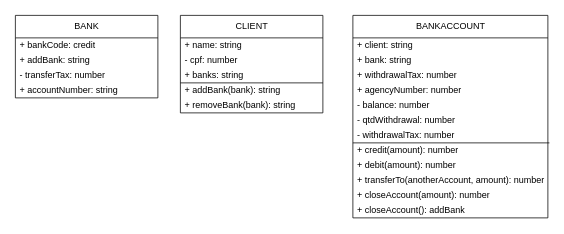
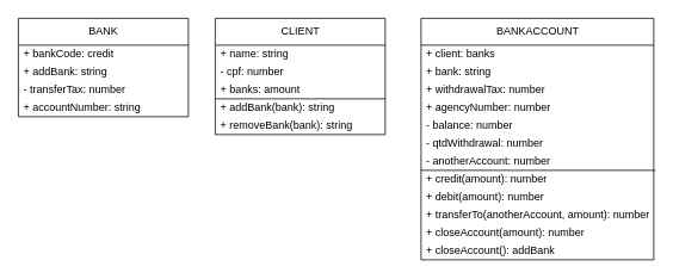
  <mxCell id="0" />
  <mxCell id="1" parent="0" />
  <mxCell id="2" value="BANK" style="swimlane;fontStyle=0;align=center;verticalAlign=top;childLayout=stackLayout;horizontal=1;startSize=30;horizontalStack=0;resizeParent=1;resizeParentMax=0;resizeLast=0;collapsible=0;marginBottom=0;html=1;" vertex="1" parent="1"><mxGeometry x="20" y="20" width="190" height="110" as="geometry" /></mxCell>
  <mxCell id="3" value="+ bankCode: credit" style="text;html=1;strokeColor=none;fillColor=none;align=left;verticalAlign=middle;spacingLeft=4;spacingRight=4;overflow=hidden;rotatable=0;points=[[0,0.5],[1,0.5]];portConstraint=eastwest;" vertex="1" parent="2"><mxGeometry y="30" width="190" height="20" as="geometry" /></mxCell>
  <mxCell id="4" value="+ addBank: string" style="text;html=1;strokeColor=none;fillColor=none;align=left;verticalAlign=middle;spacingLeft=4;spacingRight=4;overflow=hidden;rotatable=0;points=[[0,0.5],[1,0.5]];portConstraint=eastwest;" vertex="1" parent="2"><mxGeometry y="50" width="190" height="20" as="geometry" /></mxCell>
  <mxCell id="5" value="- transferTax: number" style="text;html=1;strokeColor=none;fillColor=none;align=left;verticalAlign=middle;spacingLeft=4;spacingRight=4;overflow=hidden;rotatable=0;points=[[0,0.5],[1,0.5]];portConstraint=eastwest;" vertex="1" parent="2"><mxGeometry y="70" width="190" height="20" as="geometry" /></mxCell>
  <mxCell id="6" value="+ accountNumber: string" style="text;html=1;strokeColor=none;fillColor=none;align=left;verticalAlign=middle;spacingLeft=4;spacingRight=4;overflow=hidden;rotatable=0;points=[[0,0.5],[1,0.5]];portConstraint=eastwest;" vertex="1" parent="2"><mxGeometry y="90" width="190" height="20" as="geometry" /></mxCell>
  <mxCell id="7" value="CLIENT" style="swimlane;fontStyle=0;align=center;verticalAlign=top;childLayout=stackLayout;horizontal=1;startSize=30;horizontalStack=0;resizeParent=1;resizeParentMax=0;resizeLast=0;collapsible=0;marginBottom=0;html=1;" vertex="1" parent="1"><mxGeometry x="240" y="20" width="190" height="130" as="geometry" /></mxCell>
  <mxCell id="8" value="+ name: string" style="text;html=1;strokeColor=none;fillColor=none;align=left;verticalAlign=middle;spacingLeft=4;spacingRight=4;overflow=hidden;rotatable=0;points=[[0,0.5],[1,0.5]];portConstraint=eastwest;" vertex="1" parent="7"><mxGeometry y="30" width="190" height="20" as="geometry" /></mxCell>
  <mxCell id="9" value="- cpf: number" style="text;html=1;strokeColor=none;fillColor=none;align=left;verticalAlign=middle;spacingLeft=4;spacingRight=4;overflow=hidden;rotatable=0;points=[[0,0.5],[1,0.5]];portConstraint=eastwest;" vertex="1" parent="7"><mxGeometry y="50" width="190" height="20" as="geometry" /></mxCell>
- <mxCell id="10" value="+ banks: string" style="text;html=1;strokeColor=none;fillColor=none;align=left;verticalAlign=middle;spacingLeft=4;spacingRight=4;overflow=hidden;rotatable=0;points=[[0,0.5],[1,0.5]];portConstraint=eastwest;" vertex="1" parent="7"><mxGeometry y="70" width="190" height="20" as="geometry" /></mxCell>
+ <mxCell id="10" value="+ banks: amount" style="text;html=1;strokeColor=none;fillColor=none;align=left;verticalAlign=middle;spacingLeft=4;spacingRight=4;overflow=hidden;rotatable=0;points=[[0,0.5],[1,0.5]];portConstraint=eastwest;" vertex="1" parent="7"><mxGeometry y="70" width="190" height="20" as="geometry" /></mxCell>
  <mxCell id="11" value="" style="endArrow=none;html=1;entryX=1;entryY=0;entryDx=0;entryDy=0;entryPerimeter=0;" edge="1" parent="7" target="12"><mxGeometry width="50" height="50" relative="1" as="geometry"><mxPoint y="90" as="sourcePoint" /><mxPoint x="80" y="90" as="targetPoint" /></mxGeometry></mxCell>
  <mxCell id="12" value="+ addBank(bank): string" style="text;html=1;strokeColor=none;fillColor=none;align=left;verticalAlign=middle;spacingLeft=4;spacingRight=4;overflow=hidden;rotatable=0;points=[[0,0.5],[1,0.5]];portConstraint=eastwest;" vertex="1" parent="7"><mxGeometry y="90" width="190" height="20" as="geometry" /></mxCell>
  <mxCell id="13" value="+ removeBank(bank): string" style="text;html=1;strokeColor=none;fillColor=none;align=left;verticalAlign=middle;spacingLeft=4;spacingRight=4;overflow=hidden;rotatable=0;points=[[0,0.5],[1,0.5]];portConstraint=eastwest;" vertex="1" parent="7"><mxGeometry y="110" width="190" height="20" as="geometry" /></mxCell>
  <mxCell id="14" value="BANKACCOUNT" style="swimlane;fontStyle=0;align=center;verticalAlign=top;childLayout=stackLayout;horizontal=1;startSize=30;horizontalStack=0;resizeParent=1;resizeParentMax=0;resizeLast=0;collapsible=0;marginBottom=0;html=1;" vertex="1" parent="1"><mxGeometry x="470" y="20" width="260" height="270" as="geometry" /></mxCell>
- <mxCell id="15" value="+ client: string" style="text;html=1;strokeColor=none;fillColor=none;align=left;verticalAlign=middle;spacingLeft=4;spacingRight=4;overflow=hidden;rotatable=0;points=[[0,0.5],[1,0.5]];portConstraint=eastwest;" vertex="1" parent="14"><mxGeometry y="30" width="260" height="20" as="geometry" /></mxCell>
+ <mxCell id="15" value="+ client: banks" style="text;html=1;strokeColor=none;fillColor=none;align=left;verticalAlign=middle;spacingLeft=4;spacingRight=4;overflow=hidden;rotatable=0;points=[[0,0.5],[1,0.5]];portConstraint=eastwest;" vertex="1" parent="14"><mxGeometry y="30" width="260" height="20" as="geometry" /></mxCell>
  <mxCell id="16" value="+ bank: string" style="text;html=1;strokeColor=none;fillColor=none;align=left;verticalAlign=middle;spacingLeft=4;spacingRight=4;overflow=hidden;rotatable=0;points=[[0,0.5],[1,0.5]];portConstraint=eastwest;" vertex="1" parent="14"><mxGeometry y="50" width="260" height="20" as="geometry" /></mxCell>
  <mxCell id="17" value="+ withdrawalTax: number" style="text;html=1;strokeColor=none;fillColor=none;align=left;verticalAlign=middle;spacingLeft=4;spacingRight=4;overflow=hidden;rotatable=0;points=[[0,0.5],[1,0.5]];portConstraint=eastwest;" vertex="1" parent="14"><mxGeometry y="70" width="260" height="20" as="geometry" /></mxCell>
  <mxCell id="18" value="+ agencyNumber: number" style="text;html=1;strokeColor=none;fillColor=none;align=left;verticalAlign=middle;spacingLeft=4;spacingRight=4;overflow=hidden;rotatable=0;points=[[0,0.5],[1,0.5]];portConstraint=eastwest;" vertex="1" parent="14"><mxGeometry y="90" width="260" height="20" as="geometry" /></mxCell>
  <mxCell id="19" value="- balance: number" style="text;html=1;strokeColor=none;fillColor=none;align=left;verticalAlign=middle;spacingLeft=4;spacingRight=4;overflow=hidden;rotatable=0;points=[[0,0.5],[1,0.5]];portConstraint=eastwest;" vertex="1" parent="14"><mxGeometry y="110" width="260" height="20" as="geometry" /></mxCell>
  <mxCell id="20" value="- qtdWithdrawal: number" style="text;html=1;strokeColor=none;fillColor=none;align=left;verticalAlign=middle;spacingLeft=4;spacingRight=4;overflow=hidden;rotatable=0;points=[[0,0.5],[1,0.5]];portConstraint=eastwest;" vertex="1" parent="14"><mxGeometry y="130" width="260" height="20" as="geometry" /></mxCell>
- <mxCell id="21" value="- withdrawalTax: number" style="text;html=1;strokeColor=none;fillColor=none;align=left;verticalAlign=middle;spacingLeft=4;spacingRight=4;overflow=hidden;rotatable=0;points=[[0,0.5],[1,0.5]];portConstraint=eastwest;" vertex="1" parent="14"><mxGeometry y="150" width="260" height="20" as="geometry" /></mxCell>
+ <mxCell id="21" value="- anotherAccount: number" style="text;html=1;strokeColor=none;fillColor=none;align=left;verticalAlign=middle;spacingLeft=4;spacingRight=4;overflow=hidden;rotatable=0;points=[[0,0.5],[1,0.5]];portConstraint=eastwest;" vertex="1" parent="14"><mxGeometry y="150" width="260" height="20" as="geometry" /></mxCell>
  <mxCell id="22" value="" style="endArrow=none;html=1;entryX=1.008;entryY=0;entryDx=0;entryDy=0;entryPerimeter=0;" edge="1" parent="14" target="23"><mxGeometry width="50" height="50" relative="1" as="geometry"><mxPoint y="170" as="sourcePoint" /><mxPoint x="170" y="170" as="targetPoint" /></mxGeometry></mxCell>
  <mxCell id="23" value="+ credit(amount): number" style="text;html=1;strokeColor=none;fillColor=none;align=left;verticalAlign=middle;spacingLeft=4;spacingRight=4;overflow=hidden;rotatable=0;points=[[0,0.5],[1,0.5]];portConstraint=eastwest;" vertex="1" parent="14"><mxGeometry y="170" width="260" height="20" as="geometry" /></mxCell>
  <mxCell id="24" value="+ debit(amount): number" style="text;html=1;strokeColor=none;fillColor=none;align=left;verticalAlign=middle;spacingLeft=4;spacingRight=4;overflow=hidden;rotatable=0;points=[[0,0.5],[1,0.5]];portConstraint=eastwest;" vertex="1" parent="14"><mxGeometry y="190" width="260" height="20" as="geometry" /></mxCell>
  <mxCell id="25" value="+ transferTo(anotherAccount, amount): number" style="text;html=1;strokeColor=none;fillColor=none;align=left;verticalAlign=middle;spacingLeft=4;spacingRight=4;overflow=hidden;rotatable=0;points=[[0,0.5],[1,0.5]];portConstraint=eastwest;" vertex="1" parent="14"><mxGeometry y="210" width="260" height="20" as="geometry" /></mxCell>
  <mxCell id="26" value="+ closeAccount(amount): number" style="text;html=1;strokeColor=none;fillColor=none;align=left;verticalAlign=middle;spacingLeft=4;spacingRight=4;overflow=hidden;rotatable=0;points=[[0,0.5],[1,0.5]];portConstraint=eastwest;" vertex="1" parent="14"><mxGeometry y="230" width="260" height="20" as="geometry" /></mxCell>
  <mxCell id="27" value="+ closeAccount(): addBank" style="text;html=1;strokeColor=none;fillColor=none;align=left;verticalAlign=middle;spacingLeft=4;spacingRight=4;overflow=hidden;rotatable=0;points=[[0,0.5],[1,0.5]];portConstraint=eastwest;" vertex="1" parent="14"><mxGeometry y="250" width="260" height="20" as="geometry" /></mxCell>
